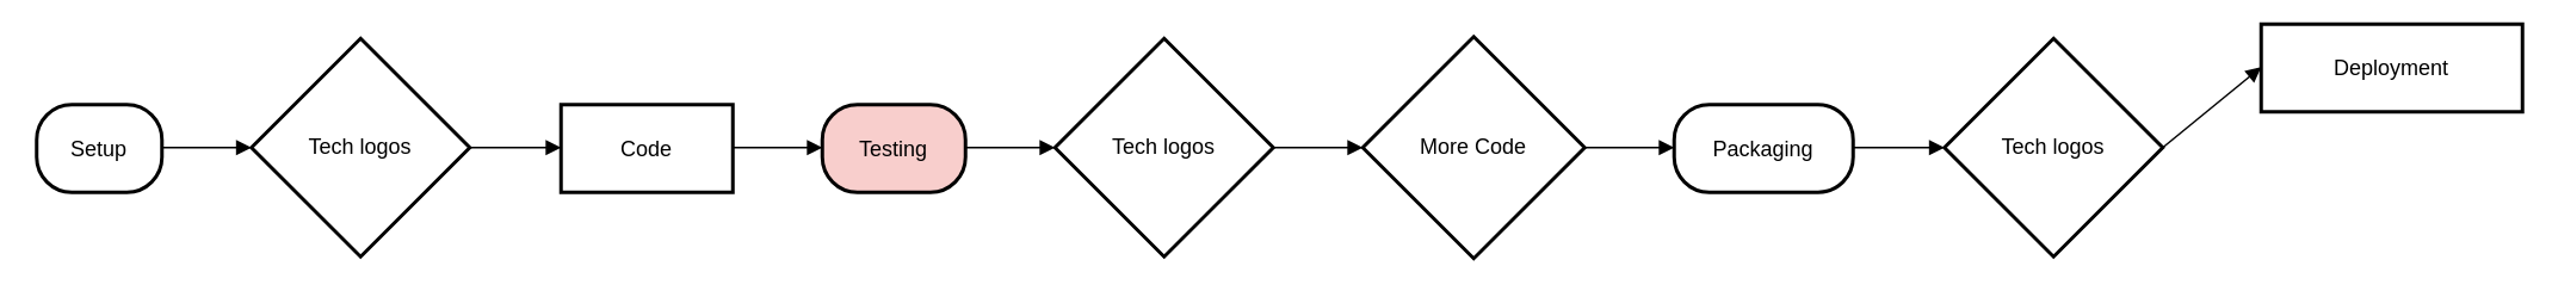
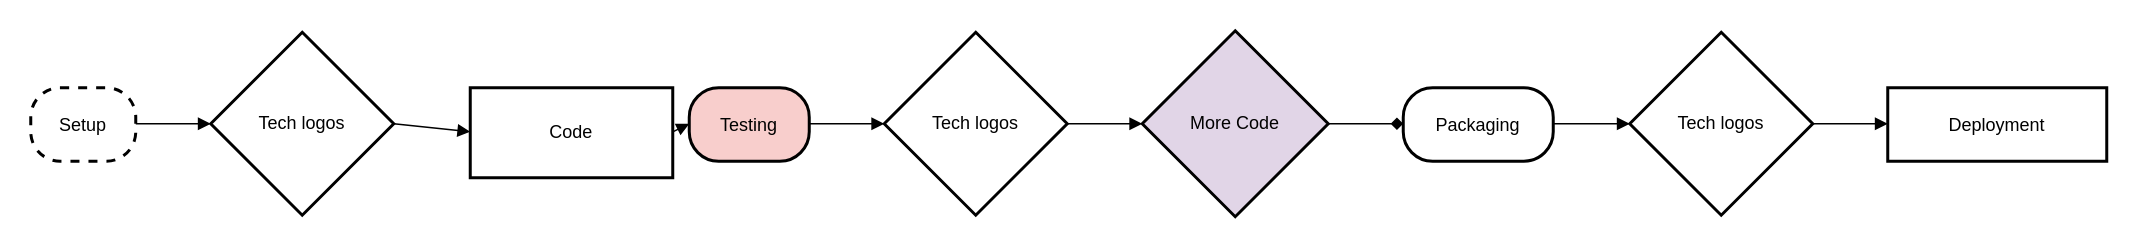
  <mxCell id="0" />
  <mxCell id="1" parent="0" />
- <mxCell id="2" value="Setup" style="rounded=1;arcSize=40;strokeWidth=2" vertex="1" parent="1"><mxGeometry x="20" y="58" width="70" height="49" as="geometry" /></mxCell>
+ <mxCell id="2" value="Setup" style="rounded=1;arcSize=40;strokeWidth=2;dashed=1;" vertex="1" parent="1"><mxGeometry x="20" y="58" width="70" height="49" as="geometry" /></mxCell>
  <mxCell id="3" value="Tech logos" style="rhombus;strokeWidth=2;whiteSpace=wrap;" vertex="1" parent="1"><mxGeometry x="140" y="21" width="122" height="122" as="geometry" /></mxCell>
- <mxCell id="4" value="Code" style="whiteSpace=wrap;strokeWidth=2;" vertex="1" parent="1"><mxGeometry x="313" y="58" width="96" height="49" as="geometry" /></mxCell>
+ <mxCell id="4" value="Code" style="whiteSpace=wrap;strokeWidth=2;" vertex="1" parent="1"><mxGeometry x="313" y="58" width="135" height="60" as="geometry" /></mxCell>
  <mxCell id="5" value="Testing" style="rounded=1;arcSize=40;strokeWidth=2;fillColor=#f8cecc;" vertex="1" parent="1"><mxGeometry x="459" y="58" width="80" height="49" as="geometry" /></mxCell>
  <mxCell id="6" value="Tech logos" style="rhombus;strokeWidth=2;whiteSpace=wrap;" vertex="1" parent="1"><mxGeometry x="589" y="21" width="122" height="122" as="geometry" /></mxCell>
- <mxCell id="7" value="More Code" style="rhombus;strokeWidth=2;whiteSpace=wrap;" vertex="1" parent="1"><mxGeometry x="761" y="20" width="124" height="124" as="geometry" /></mxCell>
+ <mxCell id="7" value="More Code" style="rhombus;strokeWidth=2;whiteSpace=wrap;fillColor=#e1d5e7;" vertex="1" parent="1"><mxGeometry x="761" y="20" width="124" height="124" as="geometry" /></mxCell>
  <mxCell id="8" value="Packaging" style="rounded=1;arcSize=40;strokeWidth=2" vertex="1" parent="1"><mxGeometry x="935" y="58" width="100" height="49" as="geometry" /></mxCell>
  <mxCell id="9" value="Tech logos" style="rhombus;strokeWidth=2;whiteSpace=wrap;" vertex="1" parent="1"><mxGeometry x="1086" y="21" width="122" height="122" as="geometry" /></mxCell>
- <mxCell id="10" value="Deployment" style="whiteSpace=wrap;strokeWidth=2;" vertex="1" parent="1"><mxGeometry x="1263" y="13" width="146" height="49" as="geometry" /></mxCell>
+ <mxCell id="10" value="Deployment" style="whiteSpace=wrap;strokeWidth=2;" vertex="1" parent="1"><mxGeometry x="1258" y="58" width="146" height="49" as="geometry" /></mxCell>
  <mxCell id="11" value="" style="curved=1;startArrow=none;endArrow=block;exitX=1.01;exitY=0.49;entryX=0;entryY=0.5;" edge="1" parent="1" source="2" target="3"><mxGeometry relative="1" as="geometry"><Array as="points" /></mxGeometry></mxCell>
  <mxCell id="12" value="" style="curved=1;startArrow=none;endArrow=block;exitX=1.01;exitY=0.5;entryX=0;entryY=0.49;" edge="1" parent="1" source="3" target="4"><mxGeometry relative="1" as="geometry"><Array as="points" /></mxGeometry></mxCell>
  <mxCell id="13" value="" style="curved=1;startArrow=none;endArrow=block;exitX=1;exitY=0.49;entryX=0;entryY=0.49;" edge="1" parent="1" source="4" target="5"><mxGeometry relative="1" as="geometry"><Array as="points" /></mxGeometry></mxCell>
  <mxCell id="14" value="" style="curved=1;startArrow=none;endArrow=block;exitX=1;exitY=0.49;entryX=0;entryY=0.5;" edge="1" parent="1" source="5" target="6"><mxGeometry relative="1" as="geometry"><Array as="points" /></mxGeometry></mxCell>
  <mxCell id="15" value="" style="curved=1;startArrow=none;endArrow=block;exitX=1;exitY=0.5;entryX=0;entryY=0.5;" edge="1" parent="1" source="6" target="7"><mxGeometry relative="1" as="geometry"><Array as="points" /></mxGeometry></mxCell>
- <mxCell id="16" value="" style="curved=1;startArrow=none;endArrow=block;exitX=1;exitY=0.5;entryX=0;entryY=0.49;" edge="1" parent="1" source="7" target="8"><mxGeometry relative="1" as="geometry"><Array as="points" /></mxGeometry></mxCell>
+ <mxCell id="16" value="" style="curved=1;startArrow=none;endArrow=diamond;exitX=1;exitY=0.5;entryX=0;entryY=0.49;" edge="1" parent="1" source="7" target="8"><mxGeometry relative="1" as="geometry"><Array as="points" /></mxGeometry></mxCell>
  <mxCell id="17" value="" style="curved=1;startArrow=none;endArrow=block;exitX=1.01;exitY=0.49;entryX=0;entryY=0.5;" edge="1" parent="1" source="8" target="9"><mxGeometry relative="1" as="geometry"><Array as="points" /></mxGeometry></mxCell>
  <mxCell id="18" value="" style="curved=1;startArrow=none;endArrow=block;exitX=1;exitY=0.5;entryX=0;entryY=0.49;" edge="1" parent="1" source="9" target="10"><mxGeometry relative="1" as="geometry"><Array as="points" /></mxGeometry></mxCell>
